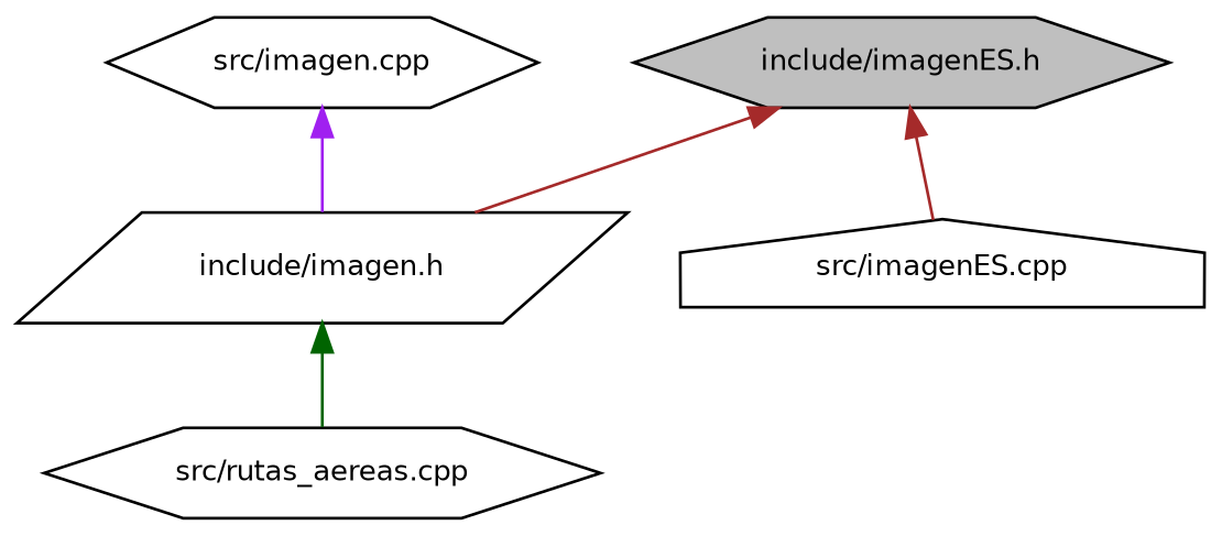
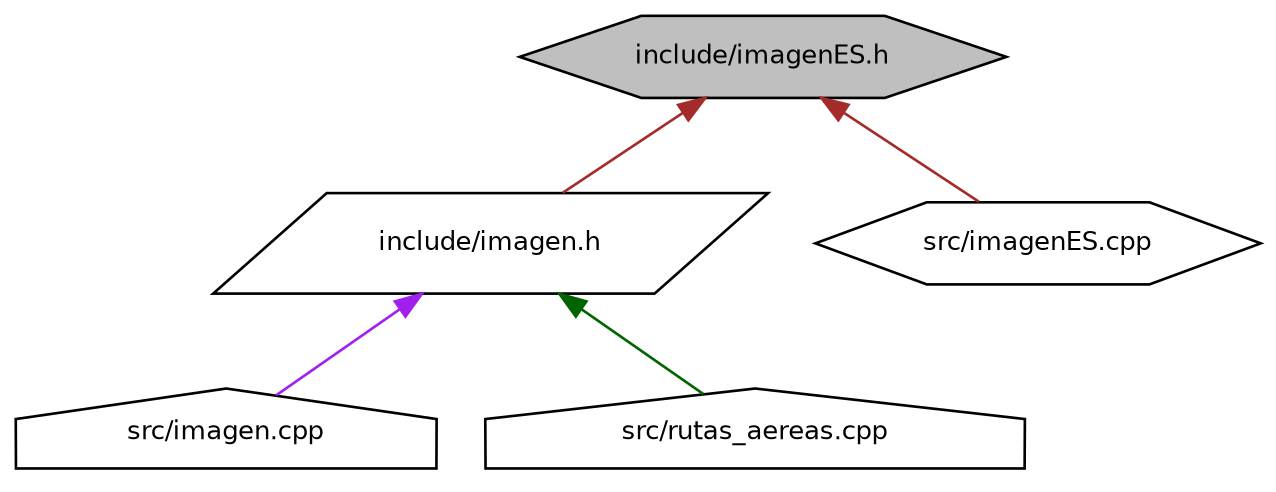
  digraph {
    node [color=black fillcolor=white fontname=Helvetica fontsize=10 shape=hexagon style=filled]
    edge [color=brown dir=back fontname=Helvetica fontsize=10 labelfontname=Helvetica labelfontsize=10 style=solid]
    n1 [fillcolor=grey75 fontcolor=black height=0.2 label="include/imagenES.h" width=0.4]
    n2 [height=0.2 label="include/imagen.h" shape=parallelogram width=0.4]
-   n3 [height=0.2 label="src/imagenES.cpp" shape=house width=0.4]
-   n4 [height=0.2 label="src/imagen.cpp" width=0.4]
-   n5 [height=0.2 label="src/rutas_aereas.cpp" width=0.4]
+   n3 [height=0.2 label="src/imagenES.cpp" width=0.4]
+   n4 [height=0.2 label="src/imagen.cpp" shape=house width=0.4]
+   n5 [height=0.2 label="src/rutas_aereas.cpp" shape=house width=0.4]
    n1 -> n2
    n1 -> n3
-   n4 -> n2 [color=purple]
+   n2 -> n4 [color=purple]
    n2 -> n5 [color=darkgreen]
  }
